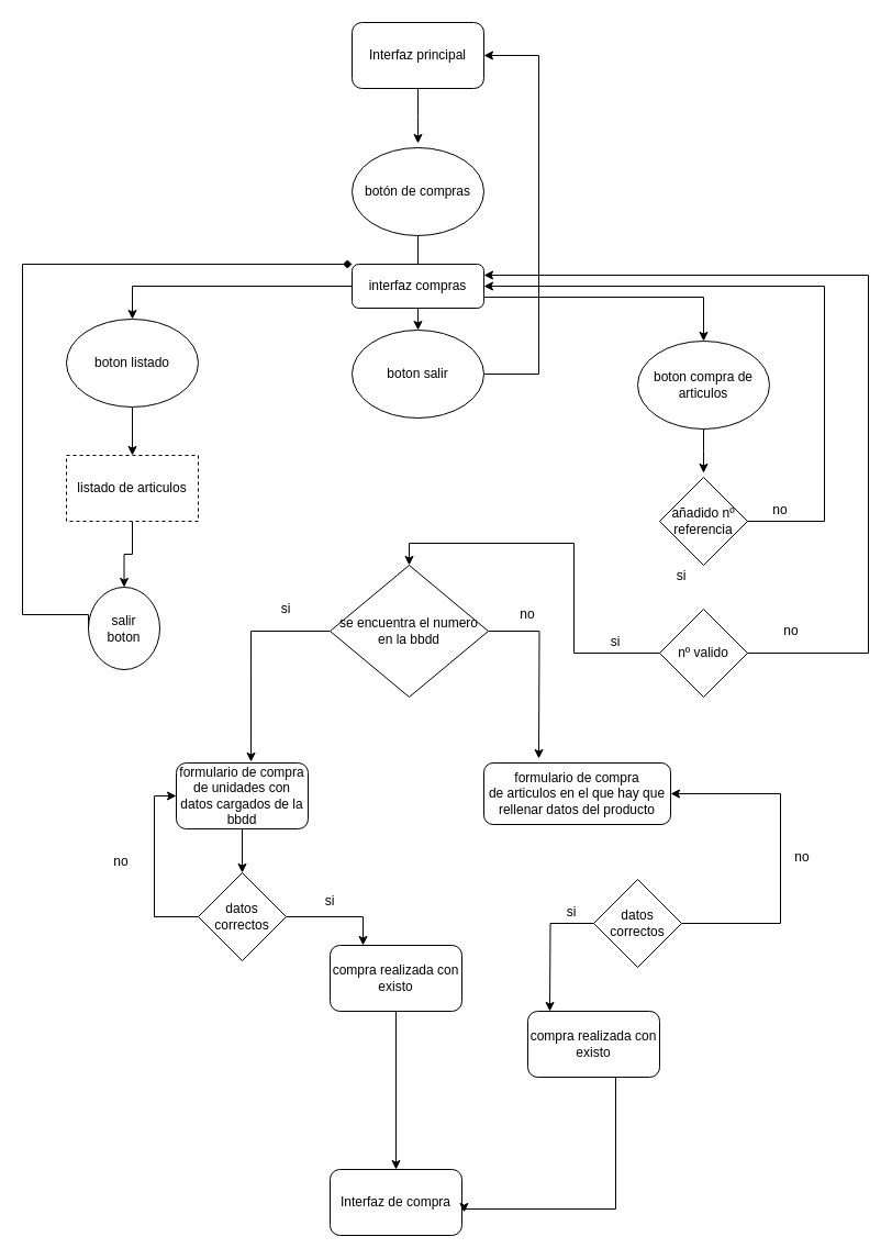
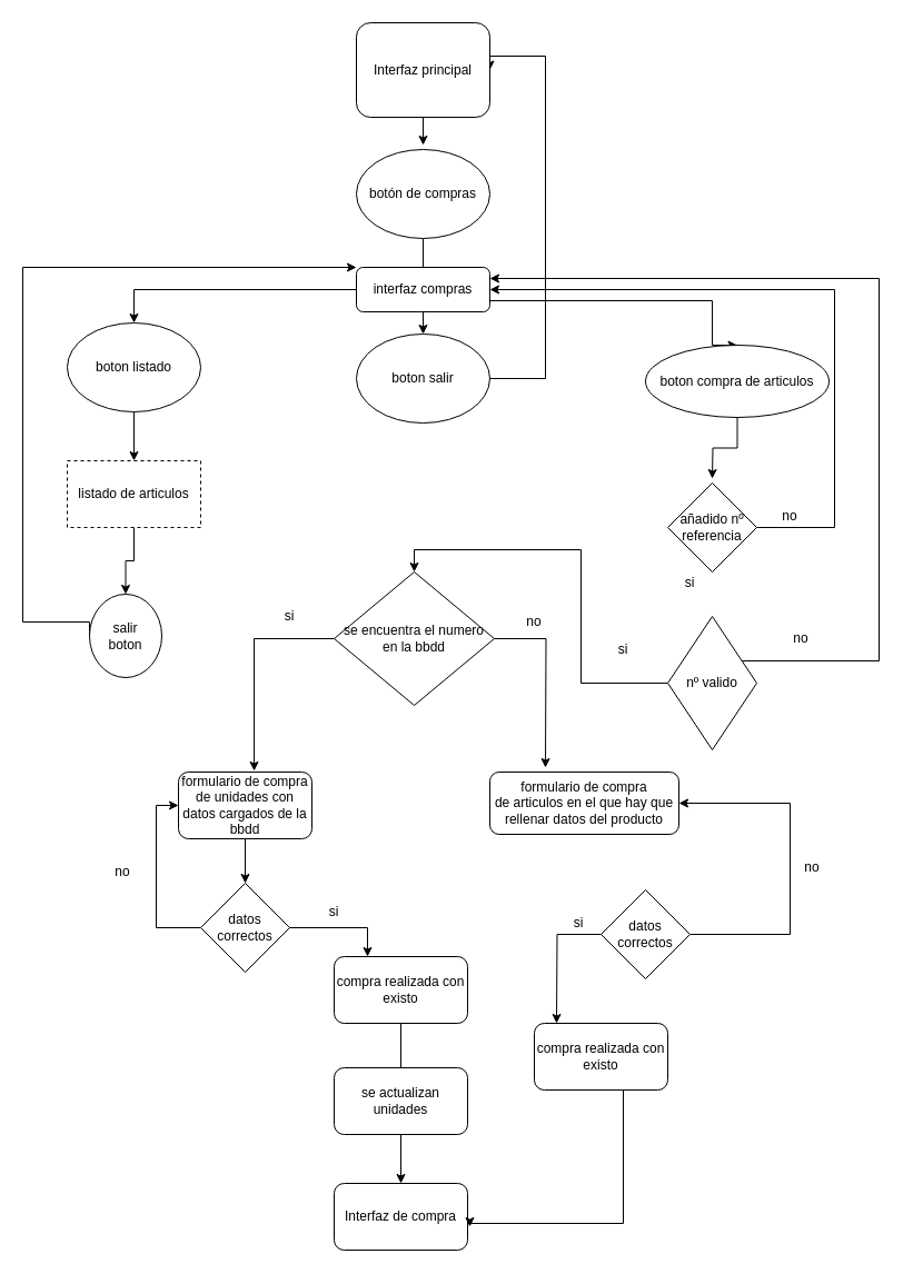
  <mxCell id="0" />
  <mxCell id="1" parent="0" />
  <mxCell id="2" style="edgeStyle=orthogonalEdgeStyle;rounded=0;orthogonalLoop=1;jettySize=auto;html=1;exitX=0;exitY=0.5;exitDx=0;exitDy=0;" parent="1" source="41" target="7" edge="1"><mxGeometry relative="1" as="geometry" /></mxCell>
  <mxCell id="3" style="edgeStyle=orthogonalEdgeStyle;rounded=0;orthogonalLoop=1;jettySize=auto;html=1;exitX=0.5;exitY=1;exitDx=0;exitDy=0;entryX=0.5;entryY=0;entryDx=0;entryDy=0;" parent="1" source="5" target="9" edge="1"><mxGeometry relative="1" as="geometry" /></mxCell>
  <mxCell id="4" style="edgeStyle=orthogonalEdgeStyle;rounded=0;orthogonalLoop=1;jettySize=auto;html=1;entryX=0.5;entryY=0;entryDx=0;entryDy=0;exitX=1;exitY=0.25;exitDx=0;exitDy=0;" parent="1" source="41" target="11" edge="1"><mxGeometry relative="1" as="geometry"><mxPoint x="510" y="250" as="sourcePoint" /><Array as="points"><mxPoint x="440" y="270" /><mxPoint x="640" y="270" /></Array></mxGeometry></mxCell>
  <mxCell id="5" value="&lt;font style=&quot;vertical-align: inherit&quot;&gt;&lt;font style=&quot;vertical-align: inherit&quot;&gt;&lt;font style=&quot;vertical-align: inherit&quot;&gt;&lt;font style=&quot;vertical-align: inherit&quot;&gt;&lt;font style=&quot;vertical-align: inherit&quot;&gt;&lt;font style=&quot;vertical-align: inherit&quot;&gt;botón de compras&lt;/font&gt;&lt;/font&gt;&lt;/font&gt;&lt;/font&gt;&lt;/font&gt;&lt;/font&gt;" style="ellipse;whiteSpace=wrap;html=1;" parent="1" vertex="1"><mxGeometry x="320" y="134" width="120" height="80" as="geometry" /></mxCell>
  <mxCell id="6" style="edgeStyle=orthogonalEdgeStyle;rounded=0;orthogonalLoop=1;jettySize=auto;html=1;entryX=0.5;entryY=0;entryDx=0;entryDy=0;" parent="1" source="7" target="13" edge="1"><mxGeometry relative="1" as="geometry" /></mxCell>
  <mxCell id="7" value="&lt;font style=&quot;vertical-align: inherit&quot;&gt;&lt;font style=&quot;vertical-align: inherit&quot;&gt;&lt;font style=&quot;vertical-align: inherit&quot;&gt;&lt;font style=&quot;vertical-align: inherit&quot;&gt;&lt;font style=&quot;vertical-align: inherit&quot;&gt;&lt;font style=&quot;vertical-align: inherit&quot;&gt;boton listado&lt;/font&gt;&lt;/font&gt;&lt;/font&gt;&lt;/font&gt;&lt;/font&gt;&lt;/font&gt;" style="ellipse;whiteSpace=wrap;html=1;" parent="1" vertex="1"><mxGeometry x="60" y="290" width="120" height="80" as="geometry" /></mxCell>
  <mxCell id="8" style="edgeStyle=orthogonalEdgeStyle;rounded=0;orthogonalLoop=1;jettySize=auto;html=1;entryX=1;entryY=0.5;entryDx=0;entryDy=0;" parent="1" source="9" target="40" edge="1"><mxGeometry relative="1" as="geometry"><mxPoint x="450" y="50" as="targetPoint" /><Array as="points"><mxPoint x="490" y="340" /><mxPoint x="490" y="50" /></Array></mxGeometry></mxCell>
  <mxCell id="9" value="&lt;font style=&quot;vertical-align: inherit&quot;&gt;&lt;font style=&quot;vertical-align: inherit&quot;&gt;&lt;font style=&quot;vertical-align: inherit&quot;&gt;&lt;font style=&quot;vertical-align: inherit&quot;&gt;&lt;font style=&quot;vertical-align: inherit&quot;&gt;&lt;font style=&quot;vertical-align: inherit&quot;&gt;boton salir&lt;/font&gt;&lt;/font&gt;&lt;/font&gt;&lt;/font&gt;&lt;/font&gt;&lt;/font&gt;" style="ellipse;whiteSpace=wrap;html=1;" parent="1" vertex="1"><mxGeometry x="320" y="300" width="120" height="80" as="geometry" /></mxCell>
  <mxCell id="10" style="edgeStyle=orthogonalEdgeStyle;rounded=0;orthogonalLoop=1;jettySize=auto;html=1;" parent="1" source="11" edge="1"><mxGeometry relative="1" as="geometry"><mxPoint x="640" y="430" as="targetPoint" /></mxGeometry></mxCell>
- <mxCell id="11" value="&lt;font style=&quot;vertical-align: inherit&quot;&gt;&lt;font style=&quot;vertical-align: inherit&quot;&gt;&lt;font style=&quot;vertical-align: inherit&quot;&gt;&lt;font style=&quot;vertical-align: inherit&quot;&gt;&lt;font style=&quot;vertical-align: inherit&quot;&gt;&lt;font style=&quot;vertical-align: inherit&quot;&gt;&lt;font style=&quot;vertical-align: inherit&quot;&gt;&lt;font style=&quot;vertical-align: inherit&quot;&gt;boton compra de articulos&lt;/font&gt;&lt;/font&gt;&lt;/font&gt;&lt;/font&gt;&lt;/font&gt;&lt;/font&gt;&lt;/font&gt;&lt;/font&gt;" style="ellipse;whiteSpace=wrap;html=1;" parent="1" vertex="1"><mxGeometry x="580" y="310" width="120" height="80" as="geometry" /></mxCell>
+ <mxCell id="11" value="&lt;font style=&quot;vertical-align: inherit&quot;&gt;&lt;font style=&quot;vertical-align: inherit&quot;&gt;&lt;font style=&quot;vertical-align: inherit&quot;&gt;&lt;font style=&quot;vertical-align: inherit&quot;&gt;&lt;font style=&quot;vertical-align: inherit&quot;&gt;&lt;font style=&quot;vertical-align: inherit&quot;&gt;&lt;font style=&quot;vertical-align: inherit&quot;&gt;&lt;font style=&quot;vertical-align: inherit&quot;&gt;boton compra de articulos&lt;/font&gt;&lt;/font&gt;&lt;/font&gt;&lt;/font&gt;&lt;/font&gt;&lt;/font&gt;&lt;/font&gt;&lt;/font&gt;" style="ellipse;whiteSpace=wrap;html=1;" parent="1" vertex="1"><mxGeometry x="580" y="310" width="165" height="65" as="geometry" /></mxCell>
  <mxCell id="12" style="edgeStyle=orthogonalEdgeStyle;rounded=0;orthogonalLoop=1;jettySize=auto;html=1;entryX=0.5;entryY=0;entryDx=0;entryDy=0;" parent="1" source="13" target="15" edge="1"><mxGeometry relative="1" as="geometry" /></mxCell>
  <mxCell id="13" value="&lt;font style=&quot;vertical-align: inherit&quot;&gt;&lt;font style=&quot;vertical-align: inherit&quot;&gt;listado de articulos&lt;/font&gt;&lt;/font&gt;" style="rounded=0;whiteSpace=wrap;html=1;dashed=1;" parent="1" vertex="1"><mxGeometry x="60" y="414" width="120" height="60" as="geometry" /></mxCell>
- <mxCell id="14" style="edgeStyle=orthogonalEdgeStyle;rounded=0;orthogonalLoop=1;jettySize=auto;html=1;exitX=0;exitY=0.5;exitDx=0;exitDy=0;entryX=0;entryY=0;entryDx=0;entryDy=0;endArrow=diamond;" parent="1" source="15" target="41" edge="1"><mxGeometry relative="1" as="geometry"><mxPoint x="310" y="174" as="targetPoint" /><Array as="points"><mxPoint x="20" y="559" /><mxPoint x="20" y="240" /></Array></mxGeometry></mxCell>
+ <mxCell id="14" style="edgeStyle=orthogonalEdgeStyle;rounded=0;orthogonalLoop=1;jettySize=auto;html=1;exitX=0;exitY=0.5;exitDx=0;exitDy=0;entryX=0;entryY=0;entryDx=0;entryDy=0;" parent="1" source="15" target="41" edge="1"><mxGeometry relative="1" as="geometry"><mxPoint x="310" y="174" as="targetPoint" /><Array as="points"><mxPoint x="20" y="559" /><mxPoint x="20" y="240" /></Array></mxGeometry></mxCell>
  <mxCell id="15" value="&lt;font style=&quot;vertical-align: inherit&quot;&gt;&lt;font style=&quot;vertical-align: inherit&quot;&gt;salir&lt;br&gt;boton&lt;br&gt;&lt;/font&gt;&lt;/font&gt;" style="ellipse;whiteSpace=wrap;html=1;" parent="1" vertex="1"><mxGeometry x="80" y="534" width="65" height="75" as="geometry" /></mxCell>
  <mxCell id="16" style="edgeStyle=orthogonalEdgeStyle;rounded=0;orthogonalLoop=1;jettySize=auto;html=1;entryX=1;entryY=0.5;entryDx=0;entryDy=0;" parent="1" source="17" target="41" edge="1"><mxGeometry relative="1" as="geometry"><mxPoint x="460" y="260" as="targetPoint" /><Array as="points"><mxPoint x="750" y="474" /><mxPoint x="750" y="260" /></Array></mxGeometry></mxCell>
  <mxCell id="17" value="añadido nº referencia" style="rhombus;whiteSpace=wrap;html=1;" parent="1" vertex="1"><mxGeometry x="600" y="434" width="80" height="80" as="geometry" /></mxCell>
  <mxCell id="18" value="no" style="text;html=1;strokeColor=none;fillColor=none;align=center;verticalAlign=middle;whiteSpace=wrap;rounded=0;" parent="1" vertex="1"><mxGeometry x="690" y="454" width="40" height="20" as="geometry" /></mxCell>
  <mxCell id="19" style="edgeStyle=orthogonalEdgeStyle;rounded=0;orthogonalLoop=1;jettySize=auto;html=1;entryX=1;entryY=0.25;entryDx=0;entryDy=0;" parent="1" source="21" target="41" edge="1"><mxGeometry relative="1" as="geometry"><mxPoint x="460" y="230" as="targetPoint" /><Array as="points"><mxPoint x="790" y="594" /><mxPoint x="790" y="250" /></Array></mxGeometry></mxCell>
  <mxCell id="20" style="edgeStyle=orthogonalEdgeStyle;rounded=0;orthogonalLoop=1;jettySize=auto;html=1;exitX=0;exitY=0.5;exitDx=0;exitDy=0;entryX=0.5;entryY=0;entryDx=0;entryDy=0;" parent="1" source="21" target="29" edge="1"><mxGeometry relative="1" as="geometry" /></mxCell>
- <mxCell id="21" value="nº valido" style="rhombus;whiteSpace=wrap;html=1;" parent="1" vertex="1"><mxGeometry x="600" y="554" width="80" height="80" as="geometry" /></mxCell>
+ <mxCell id="21" value="nº valido" style="rhombus;whiteSpace=wrap;html=1;" parent="1" vertex="1"><mxGeometry x="600" y="554" width="80" height="120" as="geometry" /></mxCell>
  <mxCell id="22" value="no" style="text;html=1;strokeColor=none;fillColor=none;align=center;verticalAlign=middle;whiteSpace=wrap;rounded=0;" parent="1" vertex="1"><mxGeometry x="700" y="564" width="40" height="20" as="geometry" /></mxCell>
  <mxCell id="23" value="si" style="text;html=1;strokeColor=none;fillColor=none;align=center;verticalAlign=middle;whiteSpace=wrap;rounded=0;" parent="1" vertex="1"><mxGeometry x="600" y="514" width="40" height="20" as="geometry" /></mxCell>
  <mxCell id="24" style="edgeStyle=orthogonalEdgeStyle;rounded=0;orthogonalLoop=1;jettySize=auto;html=1;exitX=0.5;exitY=1;exitDx=0;exitDy=0;entryX=0.5;entryY=0;entryDx=0;entryDy=0;" parent="1" source="25" target="34" edge="1"><mxGeometry relative="1" as="geometry" /></mxCell>
  <mxCell id="25" value="formulario de compra&lt;br&gt;de unidades con datos cargados de la bbdd" style="rounded=1;whiteSpace=wrap;html=1;" parent="1" vertex="1"><mxGeometry x="160" y="694" width="120" height="60" as="geometry" /></mxCell>
  <mxCell id="26" value="si" style="text;html=1;strokeColor=none;fillColor=none;align=center;verticalAlign=middle;whiteSpace=wrap;rounded=0;" parent="1" vertex="1"><mxGeometry x="540" y="574" width="40" height="20" as="geometry" /></mxCell>
  <mxCell id="27" style="edgeStyle=orthogonalEdgeStyle;rounded=0;orthogonalLoop=1;jettySize=auto;html=1;entryX=0.567;entryY=-0.017;entryDx=0;entryDy=0;entryPerimeter=0;" parent="1" source="29" target="25" edge="1"><mxGeometry relative="1" as="geometry"><mxPoint x="220" y="574" as="targetPoint" /></mxGeometry></mxCell>
  <mxCell id="28" style="edgeStyle=orthogonalEdgeStyle;rounded=0;orthogonalLoop=1;jettySize=auto;html=1;exitX=1;exitY=0.5;exitDx=0;exitDy=0;" parent="1" source="29" edge="1"><mxGeometry relative="1" as="geometry"><mxPoint x="490" y="690" as="targetPoint" /></mxGeometry></mxCell>
  <mxCell id="29" value="se encuentra el numero en la bbdd" style="rhombus;whiteSpace=wrap;html=1;" parent="1" vertex="1"><mxGeometry x="300" y="514" width="144" height="120" as="geometry" /></mxCell>
  <mxCell id="30" value="si" style="text;html=1;strokeColor=none;fillColor=none;align=center;verticalAlign=middle;whiteSpace=wrap;rounded=0;" parent="1" vertex="1"><mxGeometry x="240" y="544" width="40" height="20" as="geometry" /></mxCell>
  <mxCell id="31" value="no" style="text;html=1;strokeColor=none;fillColor=none;align=center;verticalAlign=middle;whiteSpace=wrap;rounded=0;" parent="1" vertex="1"><mxGeometry x="460" y="549" width="40" height="20" as="geometry" /></mxCell>
  <mxCell id="32" style="edgeStyle=orthogonalEdgeStyle;rounded=0;orthogonalLoop=1;jettySize=auto;html=1;exitX=0;exitY=0.5;exitDx=0;exitDy=0;entryX=0;entryY=0.5;entryDx=0;entryDy=0;" parent="1" source="34" target="25" edge="1"><mxGeometry relative="1" as="geometry" /></mxCell>
  <mxCell id="33" style="edgeStyle=orthogonalEdgeStyle;rounded=0;orthogonalLoop=1;jettySize=auto;html=1;entryX=0.25;entryY=0;entryDx=0;entryDy=0;" parent="1" source="34" target="37" edge="1"><mxGeometry relative="1" as="geometry" /></mxCell>
  <mxCell id="34" value="datos correctos" style="rhombus;whiteSpace=wrap;html=1;" parent="1" vertex="1"><mxGeometry x="180" y="794" width="80" height="80" as="geometry" /></mxCell>
  <mxCell id="35" value="no" style="text;html=1;strokeColor=none;fillColor=none;align=center;verticalAlign=middle;whiteSpace=wrap;rounded=0;" parent="1" vertex="1"><mxGeometry x="90" y="774" width="40" height="20" as="geometry" /></mxCell>
  <mxCell id="36" style="edgeStyle=orthogonalEdgeStyle;rounded=0;orthogonalLoop=1;jettySize=auto;html=1;exitX=0.5;exitY=1;exitDx=0;exitDy=0;entryX=0.5;entryY=0;entryDx=0;entryDy=0;" parent="1" source="37" target="38" edge="1"><mxGeometry relative="1" as="geometry" /></mxCell>
  <mxCell id="37" value="compra realizada con existo" style="rounded=1;whiteSpace=wrap;html=1;" parent="1" vertex="1"><mxGeometry x="300" y="860" width="120" height="60" as="geometry" /></mxCell>
  <mxCell id="38" value="Interfaz de compra" style="rounded=1;whiteSpace=wrap;html=1;" parent="1" vertex="1"><mxGeometry x="300" y="1064" width="120" height="60" as="geometry" /></mxCell>
  <mxCell id="39" style="edgeStyle=orthogonalEdgeStyle;rounded=0;orthogonalLoop=1;jettySize=auto;html=1;" parent="1" source="40" edge="1"><mxGeometry relative="1" as="geometry"><mxPoint x="380" y="130" as="targetPoint" /></mxGeometry></mxCell>
- <mxCell id="40" value="Interfaz principal" style="rounded=1;whiteSpace=wrap;html=1;" parent="1" vertex="1"><mxGeometry x="320" y="20" width="120" height="60" as="geometry" /></mxCell>
+ <mxCell id="40" value="Interfaz principal" style="rounded=1;whiteSpace=wrap;html=1;" parent="1" vertex="1"><mxGeometry x="320" y="20" width="120" height="85" as="geometry" /></mxCell>
  <mxCell id="41" value="&lt;font style=&quot;vertical-align: inherit&quot;&gt;&lt;font style=&quot;vertical-align: inherit&quot;&gt;interfaz compras&lt;/font&gt;&lt;/font&gt;" style="rounded=1;whiteSpace=wrap;html=1;" parent="1" vertex="1"><mxGeometry x="320" y="240" width="120" height="40" as="geometry" /></mxCell>
  <mxCell id="42" value="si" style="text;html=1;strokeColor=none;fillColor=none;align=center;verticalAlign=middle;whiteSpace=wrap;rounded=0;" parent="1" vertex="1"><mxGeometry x="280" y="810" width="40" height="20" as="geometry" /></mxCell>
+ <mxCell id="43" value="se actualizan unidades" style="rounded=1;whiteSpace=wrap;html=1;" parent="1" vertex="1"><mxGeometry x="300" y="960" width="120" height="60" as="geometry" /></mxCell>
  <mxCell id="44" value="&lt;span&gt;formulario de compra&lt;/span&gt;&lt;br&gt;de articulos en el que hay que rellenar datos del producto" style="rounded=1;whiteSpace=wrap;html=1;" parent="1" vertex="1"><mxGeometry x="440" y="694" width="170" height="56" as="geometry" /></mxCell>
  <mxCell id="45" style="edgeStyle=orthogonalEdgeStyle;rounded=0;orthogonalLoop=1;jettySize=auto;html=1;exitX=0;exitY=0.5;exitDx=0;exitDy=0;" parent="1" source="47" edge="1"><mxGeometry relative="1" as="geometry"><mxPoint x="500" y="920" as="targetPoint" /></mxGeometry></mxCell>
  <mxCell id="46" style="edgeStyle=orthogonalEdgeStyle;rounded=0;orthogonalLoop=1;jettySize=auto;html=1;entryX=1;entryY=0.5;entryDx=0;entryDy=0;" parent="1" source="47" target="44" edge="1"><mxGeometry relative="1" as="geometry"><mxPoint x="710" y="720" as="targetPoint" /><Array as="points"><mxPoint x="710" y="840" /><mxPoint x="710" y="722" /></Array></mxGeometry></mxCell>
  <mxCell id="47" value="datos correctos" style="rhombus;whiteSpace=wrap;html=1;" parent="1" vertex="1"><mxGeometry x="540" y="800" width="80" height="80" as="geometry" /></mxCell>
  <mxCell id="48" value="no" style="text;html=1;strokeColor=none;fillColor=none;align=center;verticalAlign=middle;whiteSpace=wrap;rounded=0;" parent="1" vertex="1"><mxGeometry x="710" y="770" width="40" height="20" as="geometry" /></mxCell>
  <mxCell id="49" value="si" style="text;html=1;strokeColor=none;fillColor=none;align=center;verticalAlign=middle;whiteSpace=wrap;rounded=0;" parent="1" vertex="1"><mxGeometry x="500" y="820" width="40" height="20" as="geometry" /></mxCell>
  <mxCell id="50" style="edgeStyle=orthogonalEdgeStyle;rounded=0;orthogonalLoop=1;jettySize=auto;html=1;entryX=1.017;entryY=0.65;entryDx=0;entryDy=0;entryPerimeter=0;" parent="1" source="51" target="38" edge="1"><mxGeometry relative="1" as="geometry"><mxPoint x="540" y="1100" as="targetPoint" /><Array as="points"><mxPoint x="560" y="1100" /><mxPoint x="422" y="1100" /></Array></mxGeometry></mxCell>
  <mxCell id="51" value="compra realizada con existo" style="rounded=1;whiteSpace=wrap;html=1;" parent="1" vertex="1"><mxGeometry x="480" y="920" width="120" height="60" as="geometry" /></mxCell>
